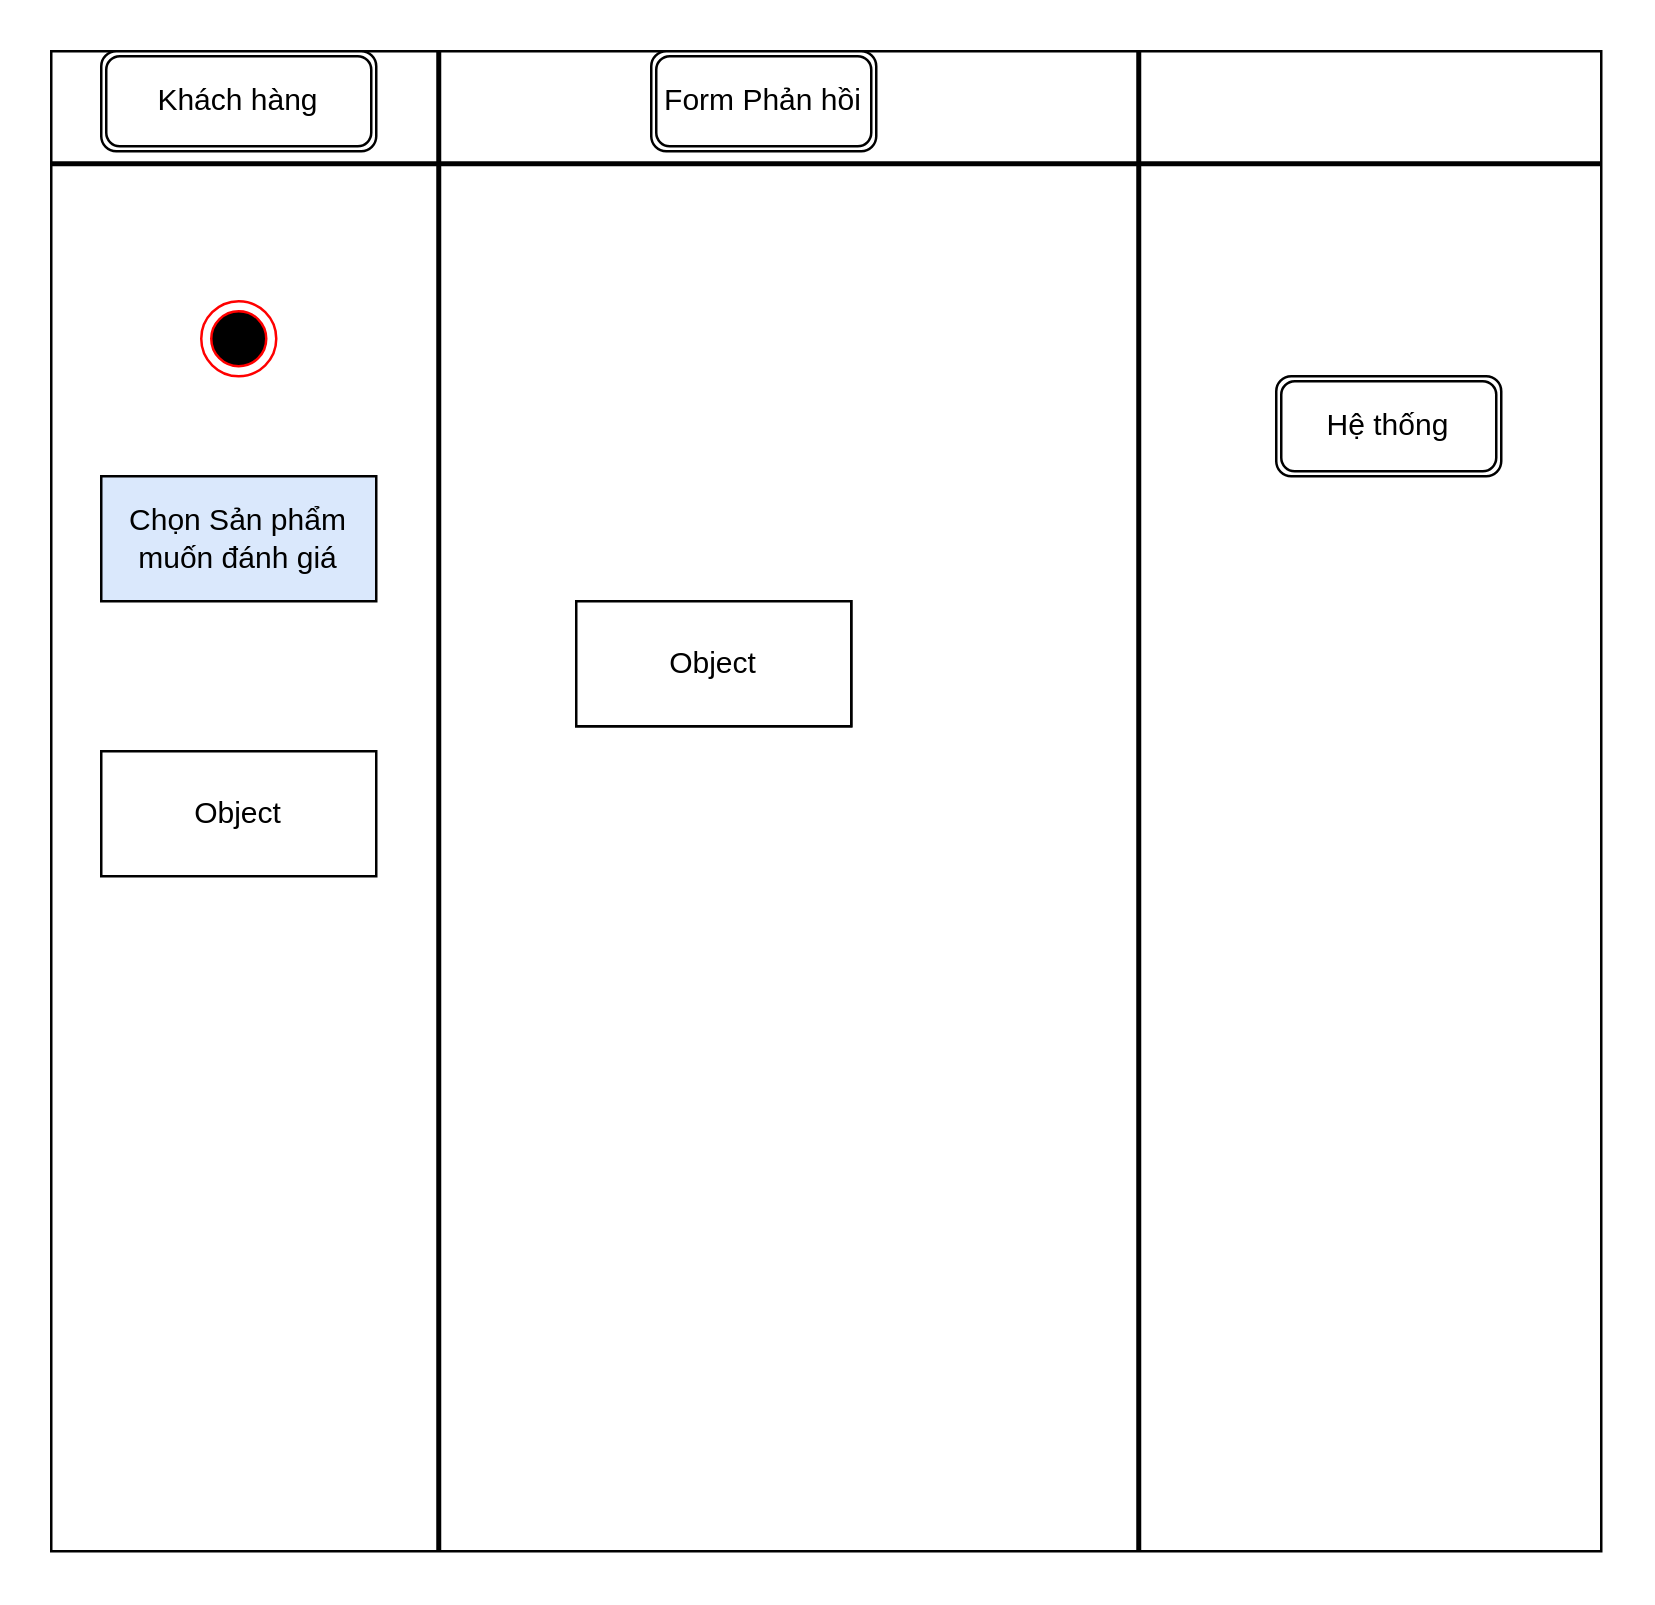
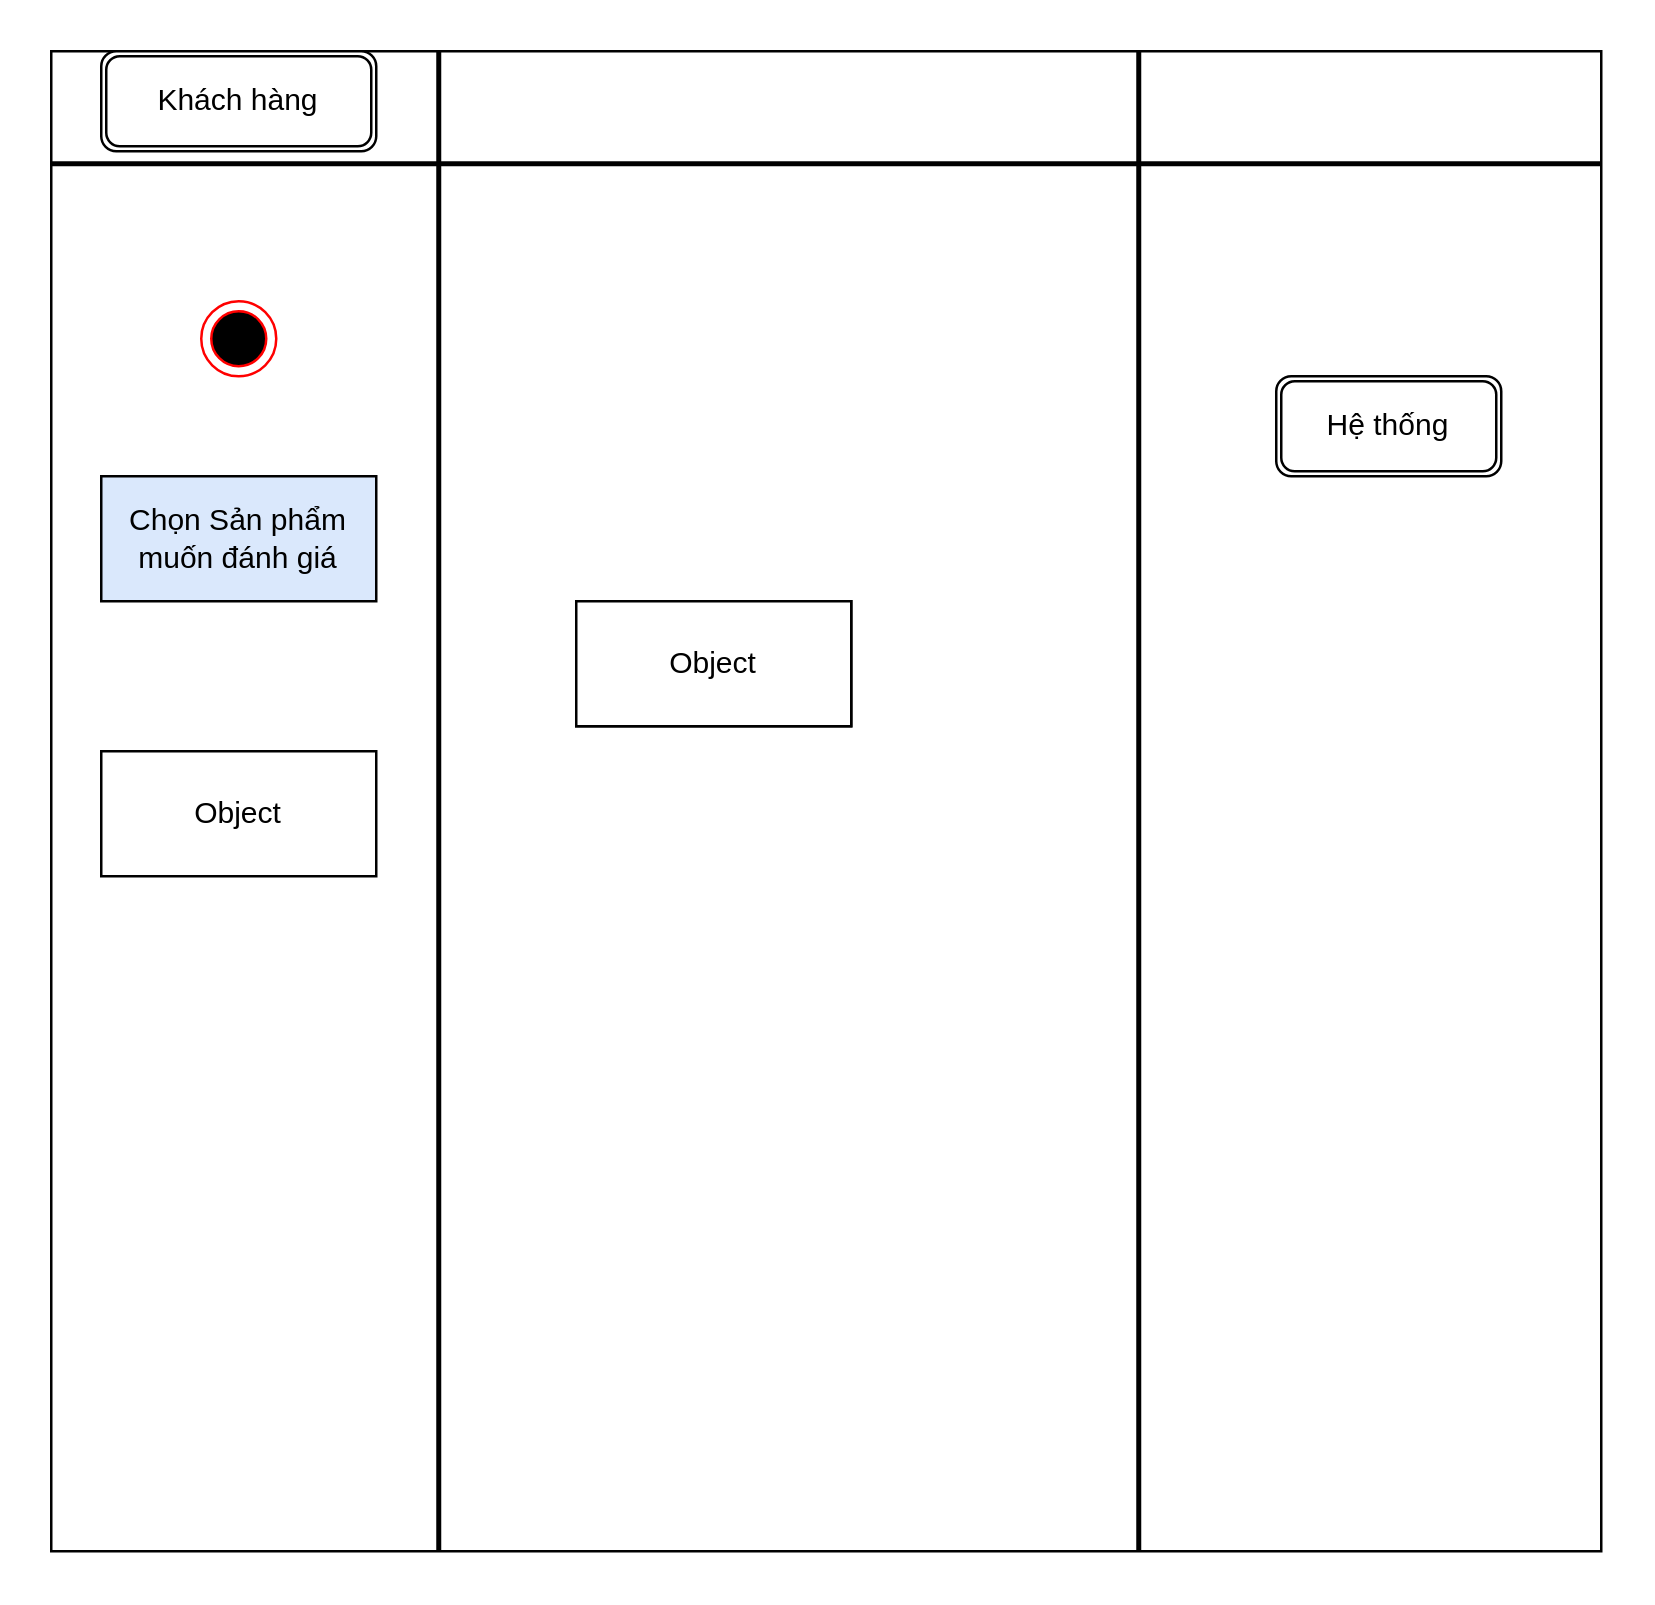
  <mxCell id="0" />
  <mxCell id="1" parent="0" />
  <mxCell id="2" value="&lt;p style=&quot;margin:0px;margin-top:4px;text-align:center;&quot;&gt;&lt;br&gt;&lt;br&gt;&lt;/p&gt;" style="verticalAlign=top;align=left;overflow=fill;html=1;whiteSpace=wrap;" vertex="1" parent="1"><mxGeometry x="20" y="20" width="620" height="600" as="geometry" /></mxCell>
  <mxCell id="3" value="" style="line;strokeWidth=2;direction=south;html=1;" vertex="1" parent="1"><mxGeometry x="170" y="20" width="10" height="600" as="geometry" /></mxCell>
  <mxCell id="4" value="" style="line;strokeWidth=2;direction=south;html=1;" vertex="1" parent="1"><mxGeometry x="450" y="20" width="10" height="600" as="geometry" /></mxCell>
  <mxCell id="5" value="" style="line;strokeWidth=2;html=1;" vertex="1" parent="1"><mxGeometry x="20" y="60" width="620" height="10" as="geometry" /></mxCell>
- <mxCell id="6" value="Form Phản hồi" style="shape=ext;double=1;rounded=1;whiteSpace=wrap;html=1;" vertex="1" parent="1"><mxGeometry x="260" y="20" width="90" height="40" as="geometry" /></mxCell>
  <mxCell id="7" value="Khách hàng" style="shape=ext;double=1;rounded=1;whiteSpace=wrap;html=1;" vertex="1" parent="1"><mxGeometry x="40" y="20" width="110" height="40" as="geometry" /></mxCell>
  <mxCell id="8" value="Hệ thống" style="shape=ext;double=1;rounded=1;whiteSpace=wrap;html=1;" vertex="1" parent="1"><mxGeometry x="510" y="150" width="90" height="40" as="geometry" /></mxCell>
  <mxCell id="9" value="" style="ellipse;html=1;shape=endState;fillColor=#000000;strokeColor=#ff0000;" vertex="1" parent="1"><mxGeometry x="80" y="120" width="30" height="30" as="geometry" /></mxCell>
  <mxCell id="10" value="Chọn Sản phẩm muốn đánh giá" style="html=1;whiteSpace=wrap;fillColor=#dae8fc;" vertex="1" parent="1"><mxGeometry x="40" y="190" width="110" height="50" as="geometry" /></mxCell>
  <mxCell id="11" value="Object" style="html=1;whiteSpace=wrap;" vertex="1" parent="1"><mxGeometry x="230" y="240" width="110" height="50" as="geometry" /></mxCell>
  <mxCell id="12" value="Object" style="html=1;whiteSpace=wrap;" vertex="1" parent="1"><mxGeometry x="230" y="240" width="110" height="50" as="geometry" /></mxCell>
  <mxCell id="13" value="Object" style="html=1;whiteSpace=wrap;" vertex="1" parent="1"><mxGeometry x="40" y="300" width="110" height="50" as="geometry" /></mxCell>
